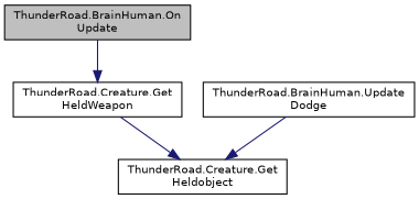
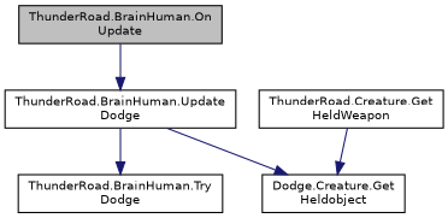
  digraph {
    rankdir=TB
    node [color=black fillcolor=white fontname=Helvetica fontsize=10 shape=record style=filled]
    edge [color=midnightblue fontname=Helvetica fontsize=10 labelfontname=Helvetica labelfontsize=10 style=solid]
    n1 [fillcolor=grey75 fontcolor=black height=0.2 label="ThunderRoad.BrainHuman.On\lUpdate" width=0.4]
    n2 [height=0.2 label="ThunderRoad.BrainHuman.Update\lDodge" width=0.4]
-   n4 [height=0.2 label="ThunderRoad.Creature.Get\lHeldobject" width=0.4]
+   n3 [height=0.2 label="ThunderRoad.BrainHuman.Try\lDodge" width=0.4]
+   n4 [height=0.2 label="Dodge.Creature.Get\lHeldobject" width=0.4]
    n5 [height=0.2 label="ThunderRoad.Creature.Get\lHeldWeapon" width=0.4]
-   n1 -> n5
+   n1 -> n2
+   n2 -> n3
    n2 -> n4
    n5 -> n4
  }
